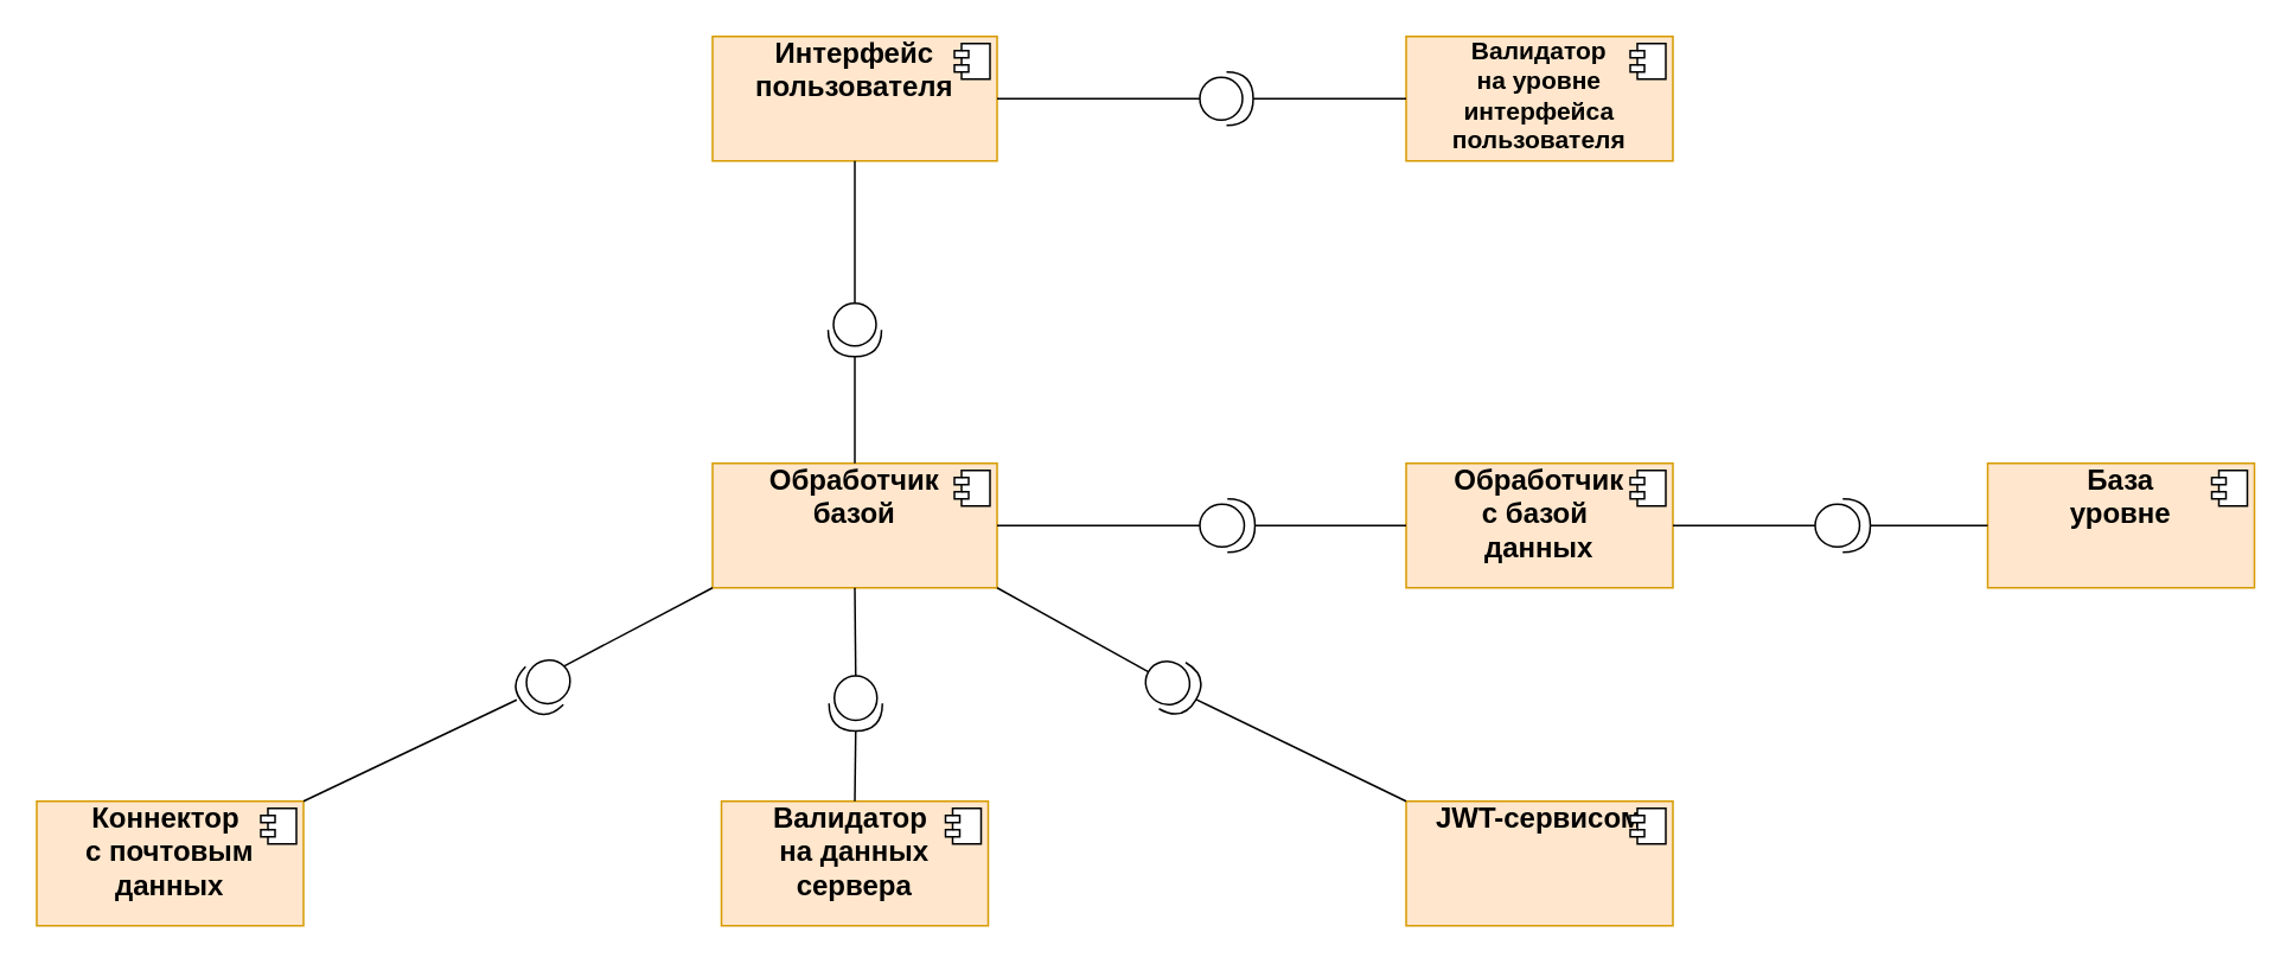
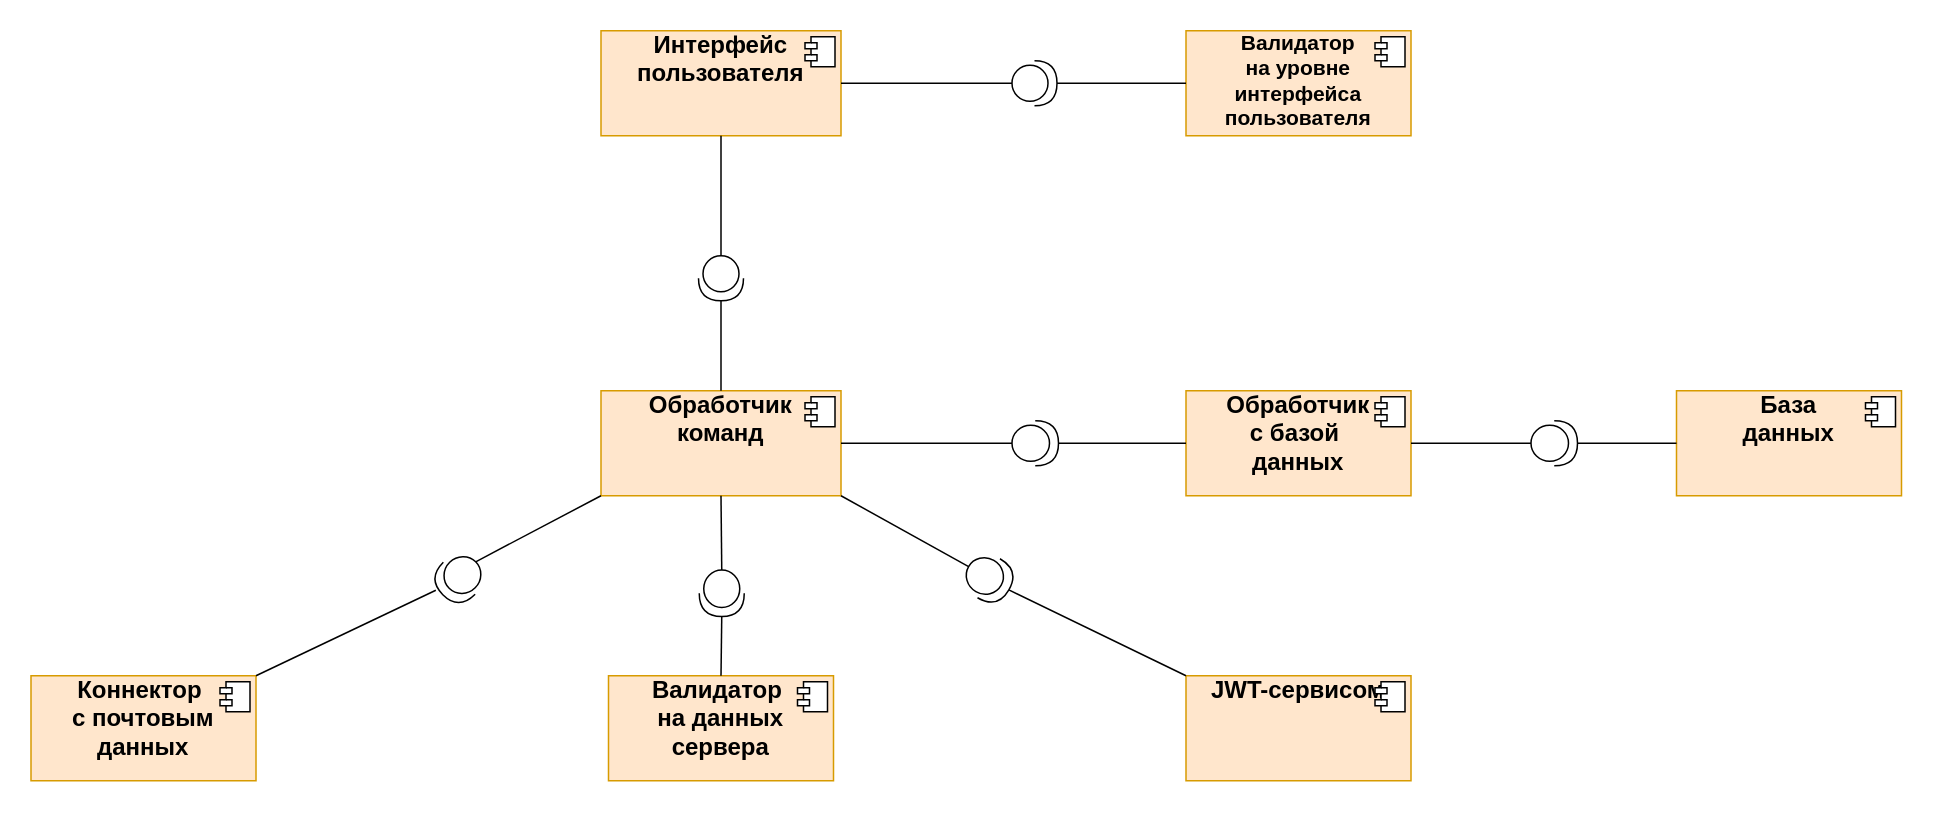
  <mxCell id="0" />
  <mxCell id="1" parent="0" />
  <mxCell id="2" value="&lt;font style=&quot;font-size: 16px;&quot;&gt;&lt;b&gt;Интерфейс пользователя&lt;/b&gt;&lt;/font&gt;" style="align=center;overflow=fill;html=1;dropTarget=0;whiteSpace=wrap;fillColor=#ffe6cc;strokeColor=#d79b00;verticalAlign=middle;labelPosition=center;verticalLabelPosition=middle;spacingTop=12;horizontal=1;" vertex="1" parent="1"><mxGeometry x="400" y="20" width="160" height="70" as="geometry" /></mxCell>
  <mxCell id="3" value="" style="shape=component;jettyWidth=8;jettyHeight=4;" vertex="1" parent="2"><mxGeometry x="1" width="20" height="20" relative="1" as="geometry"><mxPoint x="-24" y="4" as="offset" /></mxGeometry></mxCell>
  <mxCell id="4" value="" style="shape=providedRequiredInterface;html=1;verticalLabelPosition=bottom;sketch=0;rotation=90;" vertex="1" parent="1"><mxGeometry x="465" y="170" width="30" height="30" as="geometry" /></mxCell>
  <mxCell id="5" value="" style="shape=providedRequiredInterface;html=1;verticalLabelPosition=bottom;sketch=0;" vertex="1" parent="1"><mxGeometry x="674" y="40" width="30" height="30" as="geometry" /></mxCell>
  <mxCell id="6" value="" style="endArrow=none;html=1;rounded=0;entryX=0.5;entryY=1;entryDx=0;entryDy=0;exitX=0;exitY=0.5;exitDx=0;exitDy=0;exitPerimeter=0;" edge="1" parent="1" source="4" target="2"><mxGeometry width="50" height="50" relative="1" as="geometry"><mxPoint x="680" y="190" as="sourcePoint" /><mxPoint x="730" y="140" as="targetPoint" /></mxGeometry></mxCell>
  <mxCell id="7" value="" style="endArrow=none;html=1;rounded=0;exitX=1;exitY=0.5;exitDx=0;exitDy=0;entryX=0;entryY=0.5;entryDx=0;entryDy=0;entryPerimeter=0;" edge="1" parent="1" source="2" target="5"><mxGeometry width="50" height="50" relative="1" as="geometry"><mxPoint x="680" y="190" as="sourcePoint" /><mxPoint x="730" y="140" as="targetPoint" /></mxGeometry></mxCell>
  <mxCell id="8" value="&lt;font style=&quot;font-size: 14px;&quot;&gt;&lt;b&gt;Валидатор&lt;/b&gt;&lt;/font&gt;&lt;div style=&quot;font-size: 14px;&quot;&gt;&lt;font style=&quot;font-size: 14px;&quot;&gt;&lt;b&gt;на уровне&lt;/b&gt;&lt;/font&gt;&lt;/div&gt;&lt;div style=&quot;font-size: 14px;&quot;&gt;&lt;font style=&quot;font-size: 14px;&quot;&gt;&lt;b&gt;интерфейса&lt;/b&gt;&lt;/font&gt;&lt;/div&gt;&lt;div style=&quot;font-size: 14px;&quot;&gt;&lt;font style=&quot;font-size: 14px;&quot;&gt;&lt;b&gt;пользователя&lt;/b&gt;&lt;/font&gt;&lt;/div&gt;" style="align=center;overflow=fill;html=1;dropTarget=0;whiteSpace=wrap;fillColor=#ffe6cc;strokeColor=#d79b00;verticalAlign=middle;labelPosition=center;verticalLabelPosition=middle;spacingTop=12;horizontal=1;" vertex="1" parent="1"><mxGeometry x="790" y="20" width="150" height="70" as="geometry" /></mxCell>
  <mxCell id="9" value="" style="shape=component;jettyWidth=8;jettyHeight=4;" vertex="1" parent="8"><mxGeometry x="1" width="20" height="20" relative="1" as="geometry"><mxPoint x="-24" y="4" as="offset" /></mxGeometry></mxCell>
  <mxCell id="10" value="" style="endArrow=none;html=1;rounded=0;entryX=0;entryY=0.5;entryDx=0;entryDy=0;exitX=1;exitY=0.5;exitDx=0;exitDy=0;exitPerimeter=0;" edge="1" parent="1" source="5" target="8"><mxGeometry width="50" height="50" relative="1" as="geometry"><mxPoint x="680" y="190" as="sourcePoint" /><mxPoint x="730" y="140" as="targetPoint" /></mxGeometry></mxCell>
- <mxCell id="11" value="&lt;b style=&quot;font-size: 16px;&quot;&gt;&lt;font style=&quot;font-size: 16px;&quot;&gt;Обработчик&lt;/font&gt;&lt;/b&gt;&lt;div style=&quot;font-size: 16px;&quot;&gt;&lt;b style=&quot;&quot;&gt;&lt;font style=&quot;font-size: 16px;&quot;&gt;базой&lt;/font&gt;&lt;/b&gt;&lt;/div&gt;" style="align=center;overflow=fill;html=1;dropTarget=0;whiteSpace=wrap;fillColor=#ffe6cc;strokeColor=#d79b00;verticalAlign=middle;labelPosition=center;verticalLabelPosition=middle;spacingTop=12;horizontal=1;" vertex="1" parent="1"><mxGeometry x="400" y="260" width="160" height="70" as="geometry" /></mxCell>
+ <mxCell id="11" value="&lt;b style=&quot;font-size: 16px;&quot;&gt;&lt;font style=&quot;font-size: 16px;&quot;&gt;Обработчик&lt;/font&gt;&lt;/b&gt;&lt;div style=&quot;font-size: 16px;&quot;&gt;&lt;b style=&quot;&quot;&gt;&lt;font style=&quot;font-size: 16px;&quot;&gt;команд&lt;/font&gt;&lt;/b&gt;&lt;/div&gt;" style="align=center;overflow=fill;html=1;dropTarget=0;whiteSpace=wrap;fillColor=#ffe6cc;strokeColor=#d79b00;verticalAlign=middle;labelPosition=center;verticalLabelPosition=middle;spacingTop=12;horizontal=1;" vertex="1" parent="1"><mxGeometry x="400" y="260" width="160" height="70" as="geometry" /></mxCell>
  <mxCell id="12" value="" style="shape=component;jettyWidth=8;jettyHeight=4;" vertex="1" parent="11"><mxGeometry x="1" width="20" height="20" relative="1" as="geometry"><mxPoint x="-24" y="4" as="offset" /></mxGeometry></mxCell>
  <mxCell id="13" value="" style="endArrow=none;html=1;rounded=0;entryX=1;entryY=0.5;entryDx=0;entryDy=0;entryPerimeter=0;exitX=0.5;exitY=0;exitDx=0;exitDy=0;" edge="1" parent="1" source="11" target="4"><mxGeometry width="50" height="50" relative="1" as="geometry"><mxPoint x="680" y="190" as="sourcePoint" /><mxPoint x="730" y="140" as="targetPoint" /></mxGeometry></mxCell>
  <mxCell id="14" value="&lt;b style=&quot;font-size: 16px;&quot;&gt;&lt;font style=&quot;font-size: 16px;&quot;&gt;Обработчик&lt;/font&gt;&lt;/b&gt;&lt;div style=&quot;font-size: 16px;&quot;&gt;&lt;b&gt;&lt;font style=&quot;font-size: 16px;&quot;&gt;с базой&amp;nbsp;&lt;/font&gt;&lt;/b&gt;&lt;/div&gt;&lt;div style=&quot;font-size: 16px;&quot;&gt;&lt;b style=&quot;&quot;&gt;&lt;font style=&quot;font-size: 16px;&quot;&gt;данных&lt;/font&gt;&lt;/b&gt;&lt;/div&gt;" style="align=center;overflow=fill;html=1;dropTarget=0;whiteSpace=wrap;fillColor=#ffe6cc;strokeColor=#d79b00;verticalAlign=middle;labelPosition=center;verticalLabelPosition=middle;spacingTop=12;horizontal=1;" vertex="1" parent="1"><mxGeometry x="790" y="260" width="150" height="70" as="geometry" /></mxCell>
  <mxCell id="15" value="" style="shape=component;jettyWidth=8;jettyHeight=4;" vertex="1" parent="14"><mxGeometry x="1" width="20" height="20" relative="1" as="geometry"><mxPoint x="-24" y="4" as="offset" /></mxGeometry></mxCell>
- <mxCell id="16" value="База&lt;div&gt;уровне&lt;/div&gt;" style="align=center;overflow=fill;html=1;dropTarget=0;whiteSpace=wrap;fillColor=#ffe6cc;strokeColor=#d79b00;verticalAlign=middle;labelPosition=center;verticalLabelPosition=middle;spacingTop=12;horizontal=1;fontStyle=1;fontSize=16;" vertex="1" parent="1"><mxGeometry x="1117" y="260" width="150" height="70" as="geometry" /></mxCell>
+ <mxCell id="16" value="База&lt;div&gt;данных&lt;/div&gt;" style="align=center;overflow=fill;html=1;dropTarget=0;whiteSpace=wrap;fillColor=#ffe6cc;strokeColor=#d79b00;verticalAlign=middle;labelPosition=center;verticalLabelPosition=middle;spacingTop=12;horizontal=1;fontStyle=1;fontSize=16;" vertex="1" parent="1"><mxGeometry x="1117" y="260" width="150" height="70" as="geometry" /></mxCell>
  <mxCell id="17" value="" style="shape=component;jettyWidth=8;jettyHeight=4;" vertex="1" parent="16"><mxGeometry x="1" width="20" height="20" relative="1" as="geometry"><mxPoint x="-24" y="4" as="offset" /></mxGeometry></mxCell>
  <mxCell id="18" value="&lt;b style=&quot;font-size: 16px;&quot;&gt;&lt;font style=&quot;font-size: 16px;&quot;&gt;Валидатор&amp;nbsp;&lt;/font&gt;&lt;/b&gt;&lt;div style=&quot;font-size: 16px;&quot;&gt;&lt;b&gt;&lt;font style=&quot;font-size: 16px;&quot;&gt;на данных&lt;/font&gt;&lt;/b&gt;&lt;/div&gt;&lt;div style=&quot;font-size: 16px;&quot;&gt;&lt;b style=&quot;&quot;&gt;&lt;font style=&quot;font-size: 16px;&quot;&gt;сервера&lt;/font&gt;&lt;/b&gt;&lt;/div&gt;" style="align=center;overflow=fill;html=1;dropTarget=0;whiteSpace=wrap;fillColor=#ffe6cc;strokeColor=#d79b00;verticalAlign=middle;labelPosition=center;verticalLabelPosition=middle;spacingTop=12;horizontal=1;" vertex="1" parent="1"><mxGeometry x="405" y="450" width="150" height="70" as="geometry" /></mxCell>
  <mxCell id="19" value="" style="shape=component;jettyWidth=8;jettyHeight=4;" vertex="1" parent="18"><mxGeometry x="1" width="20" height="20" relative="1" as="geometry"><mxPoint x="-24" y="4" as="offset" /></mxGeometry></mxCell>
  <mxCell id="20" value="&lt;b&gt;&lt;font style=&quot;font-size: 16px;&quot;&gt;JWT-сервисом&lt;/font&gt;&lt;/b&gt;" style="align=center;overflow=fill;html=1;dropTarget=0;whiteSpace=wrap;fillColor=#ffe6cc;strokeColor=#d79b00;verticalAlign=middle;labelPosition=center;verticalLabelPosition=middle;spacingTop=12;horizontal=1;" vertex="1" parent="1"><mxGeometry x="790" y="450" width="150" height="70" as="geometry" /></mxCell>
  <mxCell id="21" value="" style="shape=component;jettyWidth=8;jettyHeight=4;" vertex="1" parent="20"><mxGeometry x="1" width="20" height="20" relative="1" as="geometry"><mxPoint x="-24" y="4" as="offset" /></mxGeometry></mxCell>
  <mxCell id="22" value="&lt;font style=&quot;font-size: 16px;&quot;&gt;&lt;b&gt;Коннектор&amp;nbsp;&lt;/b&gt;&lt;/font&gt;&lt;div style=&quot;font-size: 16px;&quot;&gt;&lt;font style=&quot;font-size: 16px;&quot;&gt;&lt;b&gt;с почтовым&lt;/b&gt;&lt;/font&gt;&lt;/div&gt;&lt;div style=&quot;font-size: 16px;&quot;&gt;&lt;font style=&quot;font-size: 16px;&quot;&gt;&lt;b&gt;данных&lt;/b&gt;&lt;/font&gt;&lt;/div&gt;" style="align=center;overflow=fill;html=1;dropTarget=0;whiteSpace=wrap;fillColor=#ffe6cc;strokeColor=#d79b00;verticalAlign=middle;labelPosition=center;verticalLabelPosition=middle;spacingTop=12;horizontal=1;" vertex="1" parent="1"><mxGeometry x="20" y="450" width="150" height="70" as="geometry" /></mxCell>
  <mxCell id="23" value="" style="shape=component;jettyWidth=8;jettyHeight=4;" vertex="1" parent="22"><mxGeometry x="1" width="20" height="20" relative="1" as="geometry"><mxPoint x="-24" y="4" as="offset" /></mxGeometry></mxCell>
  <mxCell id="24" value="" style="shape=providedRequiredInterface;html=1;verticalLabelPosition=bottom;sketch=0;" vertex="1" parent="1"><mxGeometry x="674" y="280" width="31" height="30" as="geometry" /></mxCell>
  <mxCell id="25" value="" style="endArrow=none;html=1;rounded=0;exitX=1;exitY=0.5;exitDx=0;exitDy=0;entryX=0;entryY=0.5;entryDx=0;entryDy=0;entryPerimeter=0;" edge="1" parent="1" source="11" target="24"><mxGeometry width="50" height="50" relative="1" as="geometry"><mxPoint x="600" y="250" as="sourcePoint" /><mxPoint x="650" y="200" as="targetPoint" /></mxGeometry></mxCell>
  <mxCell id="26" value="" style="endArrow=none;html=1;rounded=0;exitX=1;exitY=0.5;exitDx=0;exitDy=0;exitPerimeter=0;entryX=0;entryY=0.5;entryDx=0;entryDy=0;" edge="1" parent="1" source="24" target="14"><mxGeometry width="50" height="50" relative="1" as="geometry"><mxPoint x="600" y="250" as="sourcePoint" /><mxPoint x="650" y="200" as="targetPoint" /></mxGeometry></mxCell>
  <mxCell id="27" value="" style="endArrow=none;html=1;rounded=0;exitX=1;exitY=0.5;exitDx=0;exitDy=0;entryX=0;entryY=0.5;entryDx=0;entryDy=0;entryPerimeter=0;" edge="1" parent="1" source="14" target="28"><mxGeometry width="50" height="50" relative="1" as="geometry"><mxPoint x="920" y="250" as="sourcePoint" /><mxPoint x="970" y="200" as="targetPoint" /></mxGeometry></mxCell>
  <mxCell id="28" value="" style="shape=providedRequiredInterface;html=1;verticalLabelPosition=bottom;sketch=0;" vertex="1" parent="1"><mxGeometry x="1020" y="280" width="31" height="30" as="geometry" /></mxCell>
  <mxCell id="29" value="" style="endArrow=none;html=1;rounded=0;exitX=1;exitY=0.5;exitDx=0;exitDy=0;exitPerimeter=0;entryX=0;entryY=0.5;entryDx=0;entryDy=0;" edge="1" parent="1" source="28" target="16"><mxGeometry width="50" height="50" relative="1" as="geometry"><mxPoint x="920" y="250" as="sourcePoint" /><mxPoint x="970" y="200" as="targetPoint" /></mxGeometry></mxCell>
  <mxCell id="30" value="" style="shape=providedRequiredInterface;html=1;verticalLabelPosition=bottom;sketch=0;rotation=90;" vertex="1" parent="1"><mxGeometry x="465" y="380" width="31" height="30" as="geometry" /></mxCell>
  <mxCell id="31" value="" style="endArrow=none;html=1;rounded=0;entryX=0;entryY=0.5;entryDx=0;entryDy=0;entryPerimeter=0;exitX=0.5;exitY=1;exitDx=0;exitDy=0;" edge="1" parent="1" source="11" target="30"><mxGeometry width="50" height="50" relative="1" as="geometry"><mxPoint x="410" y="450" as="sourcePoint" /><mxPoint x="460" y="400" as="targetPoint" /></mxGeometry></mxCell>
  <mxCell id="32" value="" style="endArrow=none;html=1;rounded=0;entryX=1;entryY=0.5;entryDx=0;entryDy=0;entryPerimeter=0;exitX=0.5;exitY=0;exitDx=0;exitDy=0;" edge="1" parent="1" source="18" target="30"><mxGeometry width="50" height="50" relative="1" as="geometry"><mxPoint x="410" y="450" as="sourcePoint" /><mxPoint x="460" y="400" as="targetPoint" /></mxGeometry></mxCell>
  <mxCell id="33" value="" style="shape=providedRequiredInterface;html=1;verticalLabelPosition=bottom;sketch=0;rotation=-225;" vertex="1" parent="1"><mxGeometry y="370" width="31" height="30" as="geometry" x="290" /></mxCell>
  <mxCell id="34" value="" style="endArrow=none;html=1;rounded=0;entryX=0;entryY=1;entryDx=0;entryDy=0;exitX=0;exitY=0.5;exitDx=0;exitDy=0;exitPerimeter=0;" edge="1" parent="1" source="33" target="11"><mxGeometry width="50" height="50" relative="1" as="geometry"><mxPoint x="410" y="450" as="sourcePoint" /><mxPoint x="460" y="400" as="targetPoint" /></mxGeometry></mxCell>
  <mxCell id="35" value="" style="endArrow=none;html=1;rounded=0;entryX=1.038;entryY=0.68;entryDx=0;entryDy=0;entryPerimeter=0;exitX=1;exitY=0;exitDx=0;exitDy=0;" edge="1" parent="1" source="22" target="33"><mxGeometry width="50" height="50" relative="1" as="geometry"><mxPoint x="410" y="450" as="sourcePoint" /><mxPoint x="460" y="400" as="targetPoint" /></mxGeometry></mxCell>
  <mxCell id="36" value="" style="shape=providedRequiredInterface;html=1;verticalLabelPosition=bottom;sketch=0;rotation=30;" vertex="1" parent="1"><mxGeometry x="643" y="370" width="31" height="30" as="geometry" /></mxCell>
  <mxCell id="37" value="" style="endArrow=none;html=1;rounded=0;exitX=1;exitY=1;exitDx=0;exitDy=0;entryX=0;entryY=0.5;entryDx=0;entryDy=0;entryPerimeter=0;" edge="1" parent="1" source="11" target="36"><mxGeometry width="50" height="50" relative="1" as="geometry"><mxPoint x="640" y="450" as="sourcePoint" /><mxPoint x="690" y="400" as="targetPoint" /></mxGeometry></mxCell>
  <mxCell id="38" value="" style="endArrow=none;html=1;rounded=0;exitX=1;exitY=0.5;exitDx=0;exitDy=0;exitPerimeter=0;entryX=0;entryY=0;entryDx=0;entryDy=0;" edge="1" parent="1" source="36" target="20"><mxGeometry width="50" height="50" relative="1" as="geometry"><mxPoint x="640" y="450" as="sourcePoint" /><mxPoint x="690" y="400" as="targetPoint" /></mxGeometry></mxCell>
